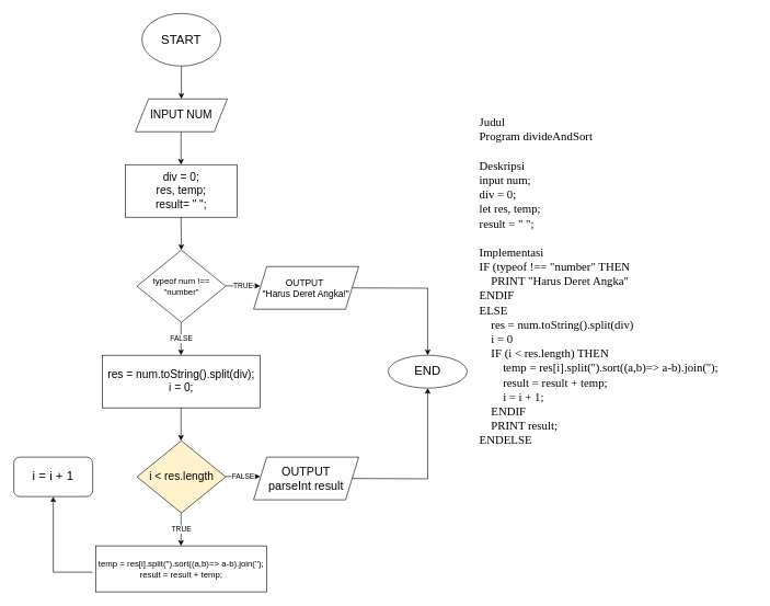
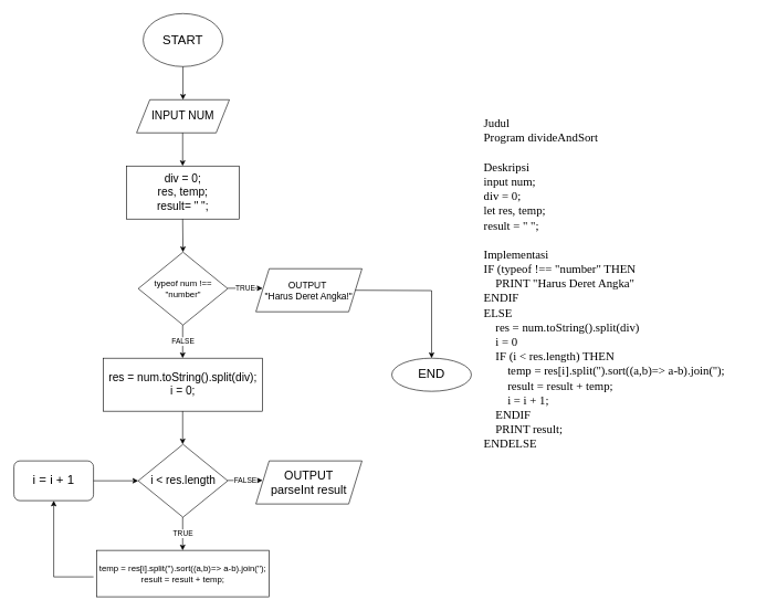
  <mxCell id="0" />
  <mxCell id="1" parent="0" />
  <mxCell id="2" value="&lt;font style=&quot;font-size: 19px&quot;&gt;START&lt;/font&gt;" style="ellipse;whiteSpace=wrap;html=1;" parent="1" vertex="1"><mxGeometry x="215" y="20" width="120" height="80" as="geometry" /></mxCell>
  <mxCell id="3" value="" style="endArrow=classic;html=1;rounded=0;" parent="1" edge="1"><mxGeometry width="50" height="50" relative="1" as="geometry"><mxPoint x="275" y="100" as="sourcePoint" /><mxPoint x="275" y="150" as="targetPoint" /></mxGeometry></mxCell>
  <mxCell id="4" value="&lt;font style=&quot;font-size: 17px&quot;&gt;INPUT NUM&lt;/font&gt;" style="shape=parallelogram;perimeter=parallelogramPerimeter;whiteSpace=wrap;html=1;fixedSize=1;" parent="1" vertex="1"><mxGeometry x="205" y="150" width="140" height="50" as="geometry" /></mxCell>
  <mxCell id="5" value="" style="endArrow=classic;html=1;rounded=0;" parent="1" edge="1"><mxGeometry width="50" height="50" relative="1" as="geometry"><mxPoint x="274.5" y="200" as="sourcePoint" /><mxPoint x="274.5" y="250" as="targetPoint" /></mxGeometry></mxCell>
  <mxCell id="6" value="&lt;font style=&quot;font-size: 17px&quot;&gt;div = 0;&lt;br&gt;res, temp;&lt;br&gt;result= &quot; &quot;;&lt;/font&gt;" style="rounded=0;whiteSpace=wrap;html=1;" parent="1" vertex="1"><mxGeometry x="190" y="250" width="170" height="80" as="geometry" /></mxCell>
  <mxCell id="7" value="&lt;font style=&quot;font-size: 13px&quot;&gt;typeof num !== &quot;number&quot;&lt;/font&gt;" style="rhombus;whiteSpace=wrap;html=1;" parent="1" vertex="1"><mxGeometry x="207.5" y="380" width="135" height="110" as="geometry" /></mxCell>
  <mxCell id="8" value="" style="endArrow=classic;html=1;rounded=0;" parent="1" edge="1"><mxGeometry width="50" height="50" relative="1" as="geometry"><mxPoint x="274.5" y="330" as="sourcePoint" /><mxPoint x="275" y="380" as="targetPoint" /></mxGeometry></mxCell>
  <mxCell id="9" value="FALSE" style="endArrow=classic;html=1;rounded=0;" parent="1" edge="1"><mxGeometry width="50" height="50" relative="1" as="geometry"><mxPoint x="274.5" y="490" as="sourcePoint" /><mxPoint x="274.5" y="540" as="targetPoint" /></mxGeometry></mxCell>
  <mxCell id="10" value="TRUE" style="endArrow=classic;html=1;rounded=0;" parent="1" edge="1"><mxGeometry width="50" height="50" relative="1" as="geometry"><mxPoint x="342.5" y="434.5" as="sourcePoint" /><mxPoint x="395" y="434.5" as="targetPoint" /></mxGeometry></mxCell>
  <mxCell id="11" value="&lt;font style=&quot;font-size: 14px&quot;&gt;OUTPUT&amp;nbsp;&lt;br&gt;&quot;Harus Deret Angka!&quot;&lt;br&gt;&lt;/font&gt;" style="shape=parallelogram;perimeter=parallelogramPerimeter;whiteSpace=wrap;html=1;fixedSize=1;" parent="1" vertex="1"><mxGeometry x="385" y="405" width="160" height="65" as="geometry" /></mxCell>
  <mxCell id="12" value="&lt;font style=&quot;font-size: 17px&quot;&gt;res = num.toString().split(div);&lt;br&gt;i = 0;&lt;/font&gt;" style="rounded=0;whiteSpace=wrap;html=1;fontSize=15;" parent="1" vertex="1"><mxGeometry x="155" y="540" width="240" height="80" as="geometry" /></mxCell>
  <mxCell id="13" value="" style="endArrow=classic;html=1;rounded=0;" parent="1" edge="1"><mxGeometry width="50" height="50" relative="1" as="geometry"><mxPoint x="274.5" y="620" as="sourcePoint" /><mxPoint x="274.5" y="670" as="targetPoint" /></mxGeometry></mxCell>
- <mxCell id="14" value="&lt;font style=&quot;font-size: 17px&quot;&gt;i &amp;lt; res.length&lt;/font&gt;" style="rhombus;whiteSpace=wrap;html=1;fillColor=#fff2cc;" parent="1" vertex="1"><mxGeometry x="207.5" y="670" width="135" height="110" as="geometry" /></mxCell>
+ <mxCell id="14" value="&lt;font style=&quot;font-size: 17px&quot;&gt;i &amp;lt; res.length&lt;/font&gt;" style="rhombus;whiteSpace=wrap;html=1;" parent="1" vertex="1"><mxGeometry x="207.5" y="670" width="135" height="110" as="geometry" /></mxCell>
  <mxCell id="15" value="TRUE" style="endArrow=classic;html=1;rounded=0;" parent="1" edge="1"><mxGeometry width="50" height="50" relative="1" as="geometry"><mxPoint x="274.5" y="780" as="sourcePoint" /><mxPoint x="274.5" y="830" as="targetPoint" /></mxGeometry></mxCell>
  <mxCell id="16" value="&lt;font style=&quot;font-size: 13px&quot;&gt;temp = res[i].split('').sort((a,b)=&amp;gt; a-b).join('');&lt;br&gt;result = result + temp;&lt;/font&gt;" style="rounded=0;whiteSpace=wrap;html=1;" parent="1" vertex="1"><mxGeometry x="145" y="830" width="260" height="70" as="geometry" /></mxCell>
  <mxCell id="17" value="" style="endArrow=classic;html=1;rounded=0;" parent="1" target="18" edge="1"><mxGeometry width="50" height="50" relative="1" as="geometry"><mxPoint x="140" y="870" as="sourcePoint" /><mxPoint x="60" y="800" as="targetPoint" /><Array as="points"><mxPoint x="80" y="870" /></Array></mxGeometry></mxCell>
  <mxCell id="18" value="&lt;font style=&quot;font-size: 19px&quot;&gt;i = i + 1&lt;/font&gt;" style="whiteSpace=wrap;html=1;rounded=1;" parent="1" vertex="1"><mxGeometry x="20" y="695" width="120" height="60" as="geometry" /></mxCell>
+ <mxCell id="19" value="" style="endArrow=classic;html=1;rounded=0;exitX=1;exitY=0.5;exitDx=0;exitDy=0;entryX=0;entryY=0.5;entryDx=0;entryDy=0;" parent="1" source="18" target="14" edge="1"><mxGeometry width="50" height="50" relative="1" as="geometry"><mxPoint x="157.5" y="770" as="sourcePoint" /><mxPoint x="207.5" y="720" as="targetPoint" /></mxGeometry></mxCell>
  <mxCell id="20" value="FALSE" style="endArrow=classic;html=1;rounded=0;" parent="1" edge="1"><mxGeometry width="50" height="50" relative="1" as="geometry"><mxPoint x="342.5" y="724.5" as="sourcePoint" /><mxPoint x="395" y="724.5" as="targetPoint" /></mxGeometry></mxCell>
  <mxCell id="21" value="&lt;font style=&quot;font-size: 18px&quot;&gt;OUTPUT&lt;br&gt;parseInt result&lt;/font&gt;" style="shape=parallelogram;perimeter=parallelogramPerimeter;whiteSpace=wrap;html=1;fixedSize=1;" parent="1" vertex="1"><mxGeometry x="385" y="695" width="160" height="65" as="geometry" /></mxCell>
  <mxCell id="22" value="&lt;font style=&quot;font-size: 19px&quot;&gt;END&lt;/font&gt;" style="ellipse;whiteSpace=wrap;html=1;" parent="1" vertex="1"><mxGeometry x="590" y="540" width="120" height="50" as="geometry" /></mxCell>
  <mxCell id="23" value="" style="endArrow=classic;html=1;rounded=0;entryX=0.5;entryY=0;entryDx=0;entryDy=0;exitX=1;exitY=0.5;exitDx=0;exitDy=0;" parent="1" source="11" target="22" edge="1"><mxGeometry width="50" height="50" relative="1" as="geometry"><mxPoint x="530" y="440" as="sourcePoint" /><mxPoint x="590" y="390" as="targetPoint" /><Array as="points"><mxPoint x="650" y="438" /></Array></mxGeometry></mxCell>
- <mxCell id="24" value="" style="endArrow=classic;html=1;rounded=0;entryX=0.5;entryY=1;entryDx=0;entryDy=0;exitX=1;exitY=0.5;exitDx=0;exitDy=0;" parent="1" source="21" target="22" edge="1"><mxGeometry width="50" height="50" relative="1" as="geometry"><mxPoint x="540" y="730" as="sourcePoint" /><mxPoint x="590" y="680" as="targetPoint" /><Array as="points"><mxPoint x="650" y="728" /></Array></mxGeometry></mxCell>
  <mxCell id="25" value="&#10;Judul&#10;Program divideAndSort&#10;&#10;Deskripsi&#10;input num;&#10;div = 0;&#10;let res, temp;&#10;result = &quot; &quot;;&#10;&#10;Implementasi&#10;IF (typeof !== &quot;number&quot; THEN&#10;    PRINT &quot;Harus Deret Angka&quot;&#10;ENDIF&#10;ELSE&#10;    res = num.toString().split(div)&#10;    i = 0&#10;    IF (i &lt; res.length) THEN&#10;        temp = res[i].split('').sort((a,b)=&gt; a-b).join('');&#10;        result = result + temp;&#10;        i = i + 1;&#10;    ENDIF&#10;    PRINT result;&#10;ENDELSE" style="text;align=left;verticalAlign=middle;resizable=0;points=[];autosize=1;strokeColor=none;fillColor=none;sketch=0;hachureGap=4;fontFamily=Architects Daughter;fontSource=https%3A%2F%2Ffonts.googleapis.com%2Fcss%3Ffamily%3DArchitects%2BDaughter;fontSize=18;spacing=0;" parent="1" vertex="1"><mxGeometry x="729" y="150" width="420" height="530" as="geometry" /></mxCell>
